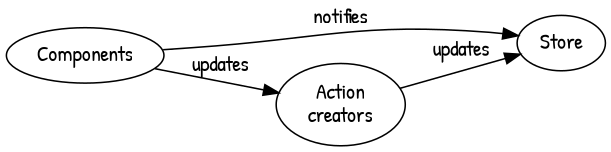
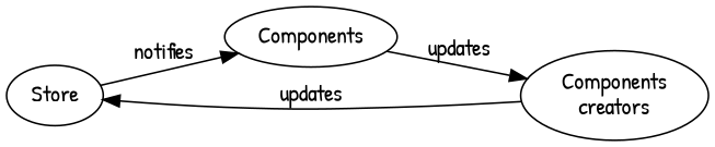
  digraph {
    fontname="Patrick Hand"
    rankdir=LR
    node [fontname="Patrick Hand"]
    edge [fontname="Patrick Hand"]
    Store
    Components
-   n3 [label="Action\ncreators"]
-   Components -> Store [label=notifies]
+   n3 [label="Components\ncreators"]
+   Store -> Components [label=notifies]
    Components -> n3 [label=updates]
    n3 -> Store [label=updates]
  }
